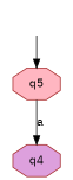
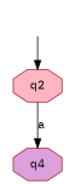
  digraph {
    fontname="IBM Plex Mono"
    node [style=filled fontname="IBM Plex Mono" shape=octagon color=brown]
    edge [fontname="IBM Plex Mono"]
    start [style=invis shape="" color=""]
-   q2 [fillcolor=lightpink label=q5]
+   q2 [fillcolor=lightpink]
    q4 [fillcolor=plum]
    start -> q2
    q2 -> q4 [label=a]
  }
